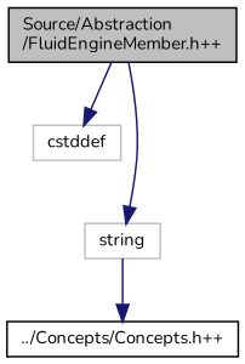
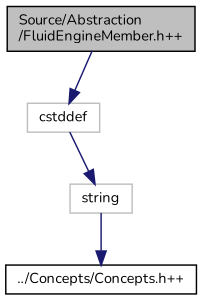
  digraph {
    fontname=Nunito
    node [color=black fillcolor=white fontname=Nunito fontsize=10 shape=record style=filled]
    edge [color=midnightblue fontname=Nunito fontsize=10 labelfontname=Helvetica labelfontsize=10 style=solid]
    n1 [fillcolor=grey75 fontcolor=black height=0.2 label="Source/Abstraction\l/FluidEngineMember.h++" width=0.4]
    n2 [color=grey75 height=0.2 label=cstddef width=0.4]
    n3 [color=grey75 height=0.2 label=string width=0.4]
    n4 [height=0.2 label="../Concepts/Concepts.h++" width=0.4]
    n1 -> n2
-   n1 -> n3
+   n2 -> n3
    n3 -> n4
  }
